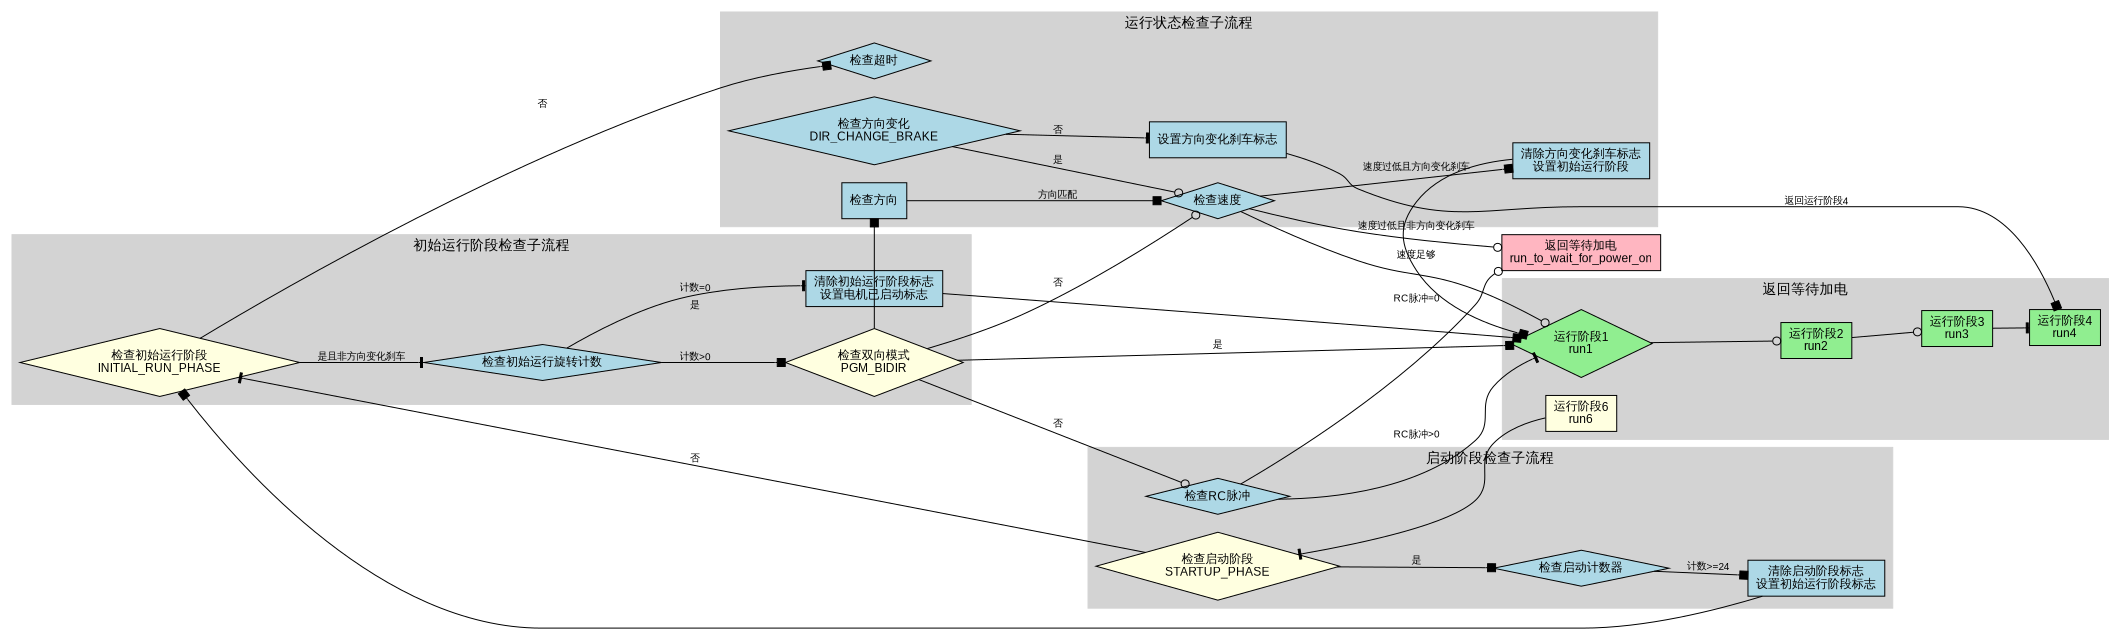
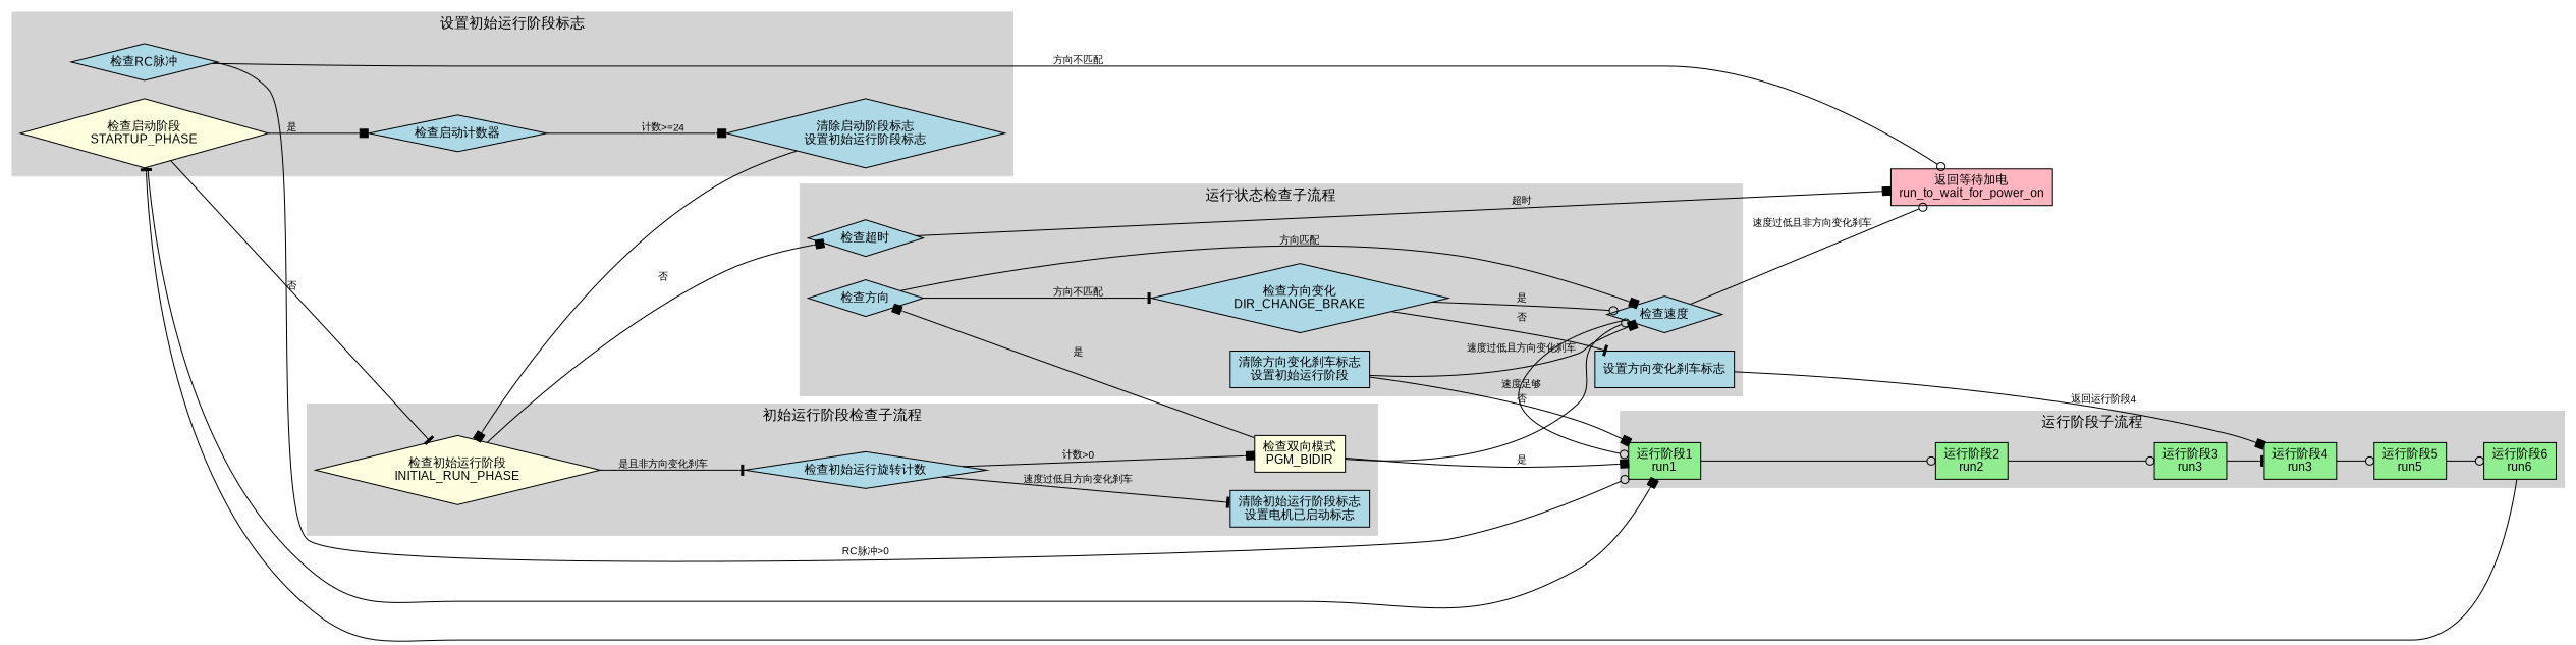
  digraph {
    rankdir=LR
    node [fillcolor=lightblue fontname=Arial fontsize=12 shape=box style=filled]
    edge [arrowhead=box fontname=Arial fontsize=10]
-   n1 [fillcolor=lightgreen label="运行阶段1\nrun1" shape=diamond]
+   n1 [fillcolor=lightgreen label="运行阶段1\nrun1"]
    n2 [fillcolor=lightgreen label="运行阶段2\nrun2"]
    n3 [fillcolor=lightgreen label="运行阶段3\nrun3"]
-   n4 [fillcolor=lightgreen label="运行阶段4\nrun4"]
-   n6 [fillcolor=lightyellow label="运行阶段6\nrun6"]
+   n4 [fillcolor=lightgreen label="运行阶段4\nrun3"]
+   n5 [fillcolor=lightgreen label="运行阶段5\nrun5"]
+   n6 [fillcolor=lightgreen label="运行阶段6\nrun6"]
    n7 [fillcolor=lightyellow label="检查启动阶段\nSTARTUP_PHASE" shape=diamond]
    n8 [label="检查启动计数器" shape=diamond]
    n9 [label="检查RC脉冲" shape=diamond]
-   n10 [label="清除启动阶段标志\n设置初始运行阶段标志"]
+   n10 [label="清除启动阶段标志\n设置初始运行阶段标志" shape=diamond]
    n11 [fillcolor=lightyellow label="检查初始运行阶段\nINITIAL_RUN_PHASE" shape=diamond]
    n12 [label="检查初始运行旋转计数" shape=diamond]
-   n13 [fillcolor=lightyellow label="检查双向模式\nPGM_BIDIR" shape=diamond]
+   n13 [fillcolor=lightyellow label="检查双向模式\nPGM_BIDIR"]
    n14 [label="清除初始运行阶段标志\n设置电机已启动标志"]
    n15 [label="检查超时" shape=diamond]
-   n16 [label="检查方向"]
+   n16 [label="检查方向" shape=diamond]
    n17 [label="检查方向变化\nDIR_CHANGE_BRAKE" shape=diamond]
    n18 [label="检查速度" shape=diamond]
    n19 [label="设置方向变化刹车标志"]
    n20 [label="清除方向变化刹车标志\n设置初始运行阶段"]
    n21 [fillcolor=lightpink label="返回等待加电\nrun_to_wait_for_power_on"]
    subgraph cluster_1 {
      color=lightgrey
-     label="返回等待加电"
+     label="运行阶段子流程"
      style=filled
      n1
      n2
      n3
      n4
+     n5
      n6
    }
    subgraph cluster_2 {
      color=lightgrey
-     label="启动阶段检查子流程"
+     label="设置初始运行阶段标志"
      style=filled
      n7
      n8
      n9
      n10
    }
    subgraph cluster_3 {
      color=lightgrey
      label="初始运行阶段检查子流程"
      style=filled
      n11
      n12
      n13
      n14
    }
    subgraph cluster_4 {
      color=lightgrey
      label="运行状态检查子流程"
      style=filled
      n15
      n16
      n17
      n18
      n19
      n20
    }
    n1 -> n2 [arrowhead=odot]
    n2 -> n3 [arrowhead=odot]
    n3 -> n4 [arrowhead=tee]
+   n4 -> n5 [arrowhead=odot]
+   n5 -> n6 [arrowhead=odot]
    n6 -> n7 [arrowhead=tee]
    n7 -> n8 [label="是"]
    n7 -> n11 [arrowhead=tee label="否"]
    n8 -> n10 [label="计数>=24"]
-   n9 -> n1 [arrowhead=tee label="RC脉冲>0"]
-   n9 -> n21 [arrowhead=odot label="RC脉冲=0"]
+   n9 -> n1 [arrowhead=odot label="RC脉冲>0"]
+   n9 -> n21 [arrowhead=odot label="方向不匹配"]
    n10 -> n11
    n11 -> n12 [arrowhead=tee label="是且非方向变化刹车"]
    n11 -> n15 [label="否"]
    n12 -> n13 [label="计数>0"]
-   n12 -> n14 [arrowhead=tee label="计数=0"]
+   n12 -> n14 [arrowhead=tee label="速度过低且方向变化刹车"]
    n13 -> n1 [label="是"]
-   n13 -> n9 [arrowhead=odot label="否"]
    n13 -> n16 [label="是"]
    n13 -> n18 [arrowhead=odot label="否"]
-   n14 -> n1
+   n7 -> n1
+   n15 -> n21 [label="超时"]
+   n16 -> n17 [arrowhead=tee label="方向不匹配"]
    n16 -> n18 [label="方向匹配"]
    n17 -> n18 [arrowhead=odot label="是"]
    n17 -> n19 [arrowhead=tee label="否"]
    n18 -> n1 [arrowhead=odot label="速度足够"]
-   n18 -> n20 [label="速度过低且方向变化刹车"]
+   n20 -> n18 [label="速度过低且方向变化刹车"]
    n18 -> n21 [arrowhead=odot label="速度过低且非方向变化刹车"]
    n19 -> n4 [label="返回运行阶段4"]
    n20 -> n1
  }
